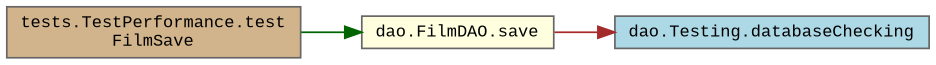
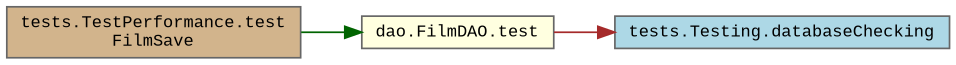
  digraph {
    fontname="Liberation Mono"
    rankdir=RL
    node [color=grey40 fontname="Liberation Mono" fontsize=10 shape=box style=filled]
    edge [dir=back fontname="Liberation Mono" fontsize=10 labelfontname=Helvetica labelfontsize=10 style=solid]
-   n1 [color=gray40 fillcolor=lightyellow fontcolor=black height=0.2 label="dao.FilmDAO.save" width=0.4]
+   n1 [color=gray40 fillcolor=lightyellow fontcolor=black height=0.2 label="dao.FilmDAO.test" width=0.4]
    n2 [fillcolor=tan height=0.2 label="tests.TestPerformance.test\lFilmSave" width=0.4]
-   n3 [fillcolor=lightblue height=0.2 label="dao.Testing.databaseChecking" width=0.4]
+   n3 [fillcolor=lightblue height=0.2 label="tests.Testing.databaseChecking" width=0.4]
    n1 -> n2 [color=darkgreen]
    n3 -> n1 [color=brown]
  }
